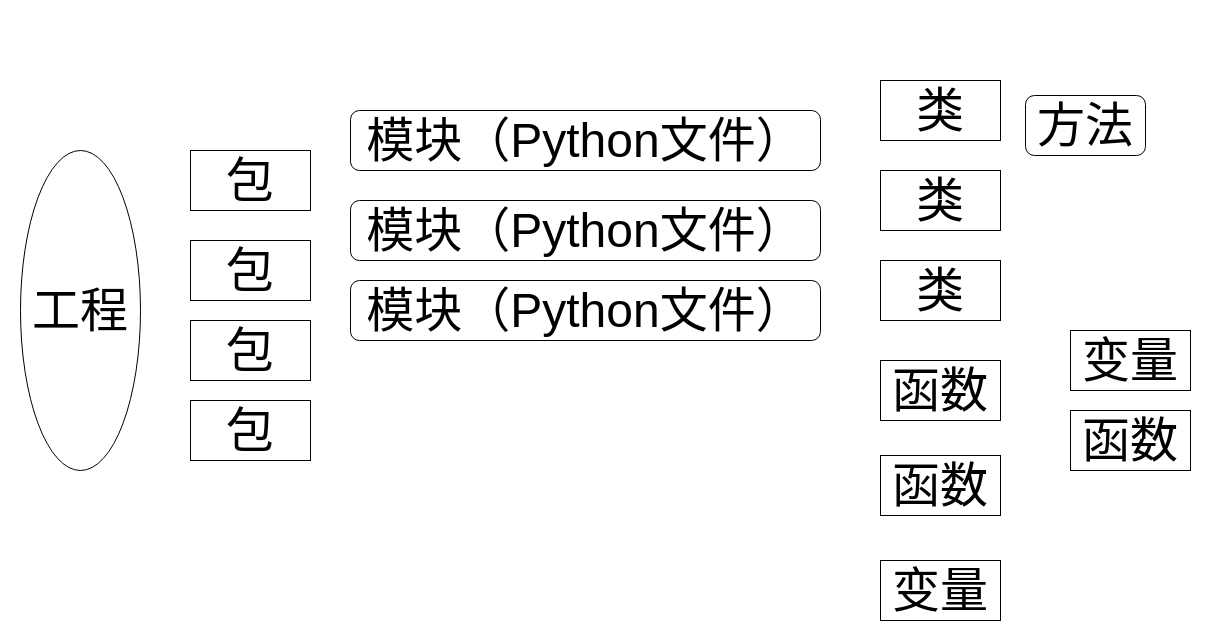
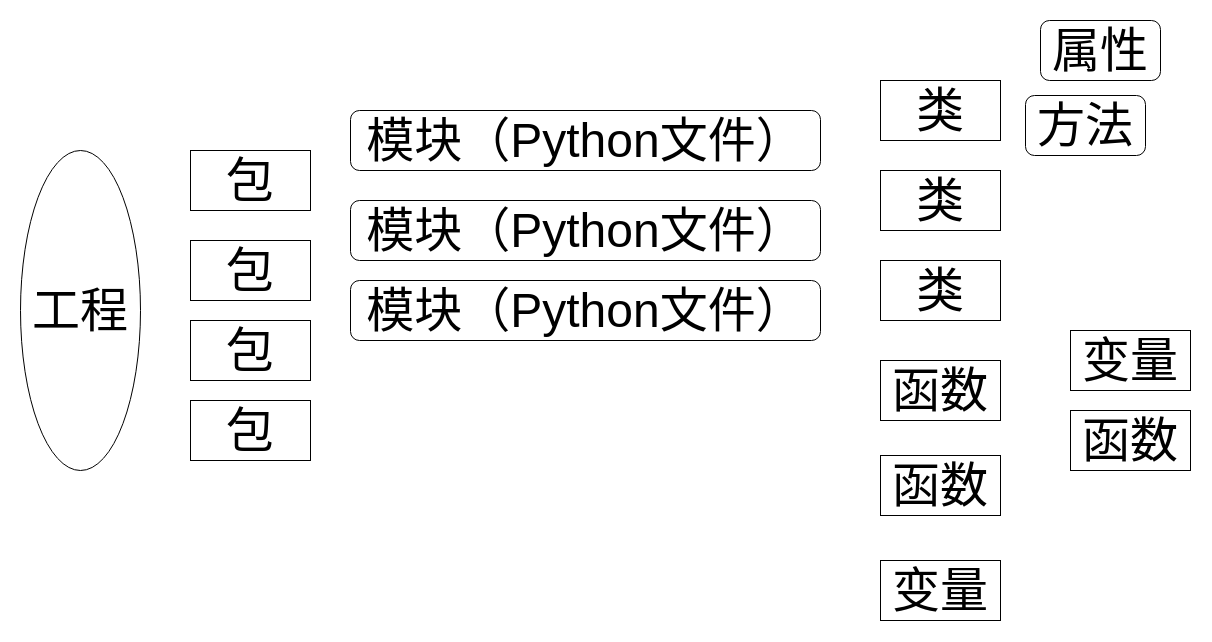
  <mxCell id="0" />
  <mxCell id="1" parent="0" />
  <mxCell id="2" value="&lt;font style=&quot;font-size: 48px;&quot;&gt;工程&lt;/font&gt;" style="ellipse;whiteSpace=wrap;html=1;" vertex="1" parent="1"><mxGeometry x="20" y="150" width="120" height="320" as="geometry" /></mxCell>
  <mxCell id="3" value="包" style="rounded=0;whiteSpace=wrap;html=1;fontSize=48;" vertex="1" parent="1"><mxGeometry x="190" y="150" width="120" height="60" as="geometry" /></mxCell>
  <mxCell id="4" value="包" style="rounded=0;whiteSpace=wrap;html=1;fontSize=48;" vertex="1" parent="1"><mxGeometry x="190" y="240" width="120" height="60" as="geometry" /></mxCell>
  <mxCell id="5" value="包" style="rounded=0;whiteSpace=wrap;html=1;fontSize=48;" vertex="1" parent="1"><mxGeometry x="190" y="320" width="120" height="60" as="geometry" /></mxCell>
  <mxCell id="6" value="包" style="rounded=0;whiteSpace=wrap;html=1;fontSize=48;" vertex="1" parent="1"><mxGeometry x="190" y="400" width="120" height="60" as="geometry" /></mxCell>
  <mxCell id="7" value="模块（Python文件）" style="rounded=1;whiteSpace=wrap;html=1;fontSize=48;" vertex="1" parent="1"><mxGeometry x="350" y="110" width="470" height="60" as="geometry" /></mxCell>
  <mxCell id="8" value="模块（Python文件）" style="rounded=1;whiteSpace=wrap;html=1;fontSize=48;" vertex="1" parent="1"><mxGeometry x="350" y="200" width="470" height="60" as="geometry" /></mxCell>
  <mxCell id="9" value="模块（Python文件）" style="rounded=1;whiteSpace=wrap;html=1;fontSize=48;" vertex="1" parent="1"><mxGeometry x="350" y="280" width="470" height="60" as="geometry" /></mxCell>
  <mxCell id="10" value="类" style="rounded=0;whiteSpace=wrap;html=1;fontSize=48;" vertex="1" parent="1"><mxGeometry x="880" y="80" width="120" height="60" as="geometry" /></mxCell>
  <mxCell id="11" value="类" style="rounded=0;whiteSpace=wrap;html=1;fontSize=48;" vertex="1" parent="1"><mxGeometry x="880" y="170" width="120" height="60" as="geometry" /></mxCell>
  <mxCell id="12" value="类" style="rounded=0;whiteSpace=wrap;html=1;fontSize=48;" vertex="1" parent="1"><mxGeometry x="880" y="260" width="120" height="60" as="geometry" /></mxCell>
  <mxCell id="13" value="函数" style="rounded=0;whiteSpace=wrap;html=1;fontSize=48;" vertex="1" parent="1"><mxGeometry x="880" y="360" width="120" height="60" as="geometry" /></mxCell>
  <mxCell id="14" value="函数" style="rounded=0;whiteSpace=wrap;html=1;fontSize=48;" vertex="1" parent="1"><mxGeometry x="880" y="455" width="120" height="60" as="geometry" /></mxCell>
+ <mxCell id="15" value="属性" style="rounded=1;whiteSpace=wrap;html=1;fontSize=48;" vertex="1" parent="1"><mxGeometry x="1040" y="20" width="120" height="60" as="geometry" /></mxCell>
  <mxCell id="16" value="方法" style="rounded=1;whiteSpace=wrap;html=1;fontSize=48;" vertex="1" parent="1"><mxGeometry x="1025" y="95" width="120" height="60" as="geometry" /></mxCell>
  <mxCell id="17" value="变量" style="rounded=0;whiteSpace=wrap;html=1;fontSize=48;" vertex="1" parent="1"><mxGeometry x="880" y="560" width="120" height="60" as="geometry" /></mxCell>
  <mxCell id="18" value="变量" style="rounded=0;whiteSpace=wrap;html=1;fontSize=48;" vertex="1" parent="1"><mxGeometry x="1070" y="330" width="120" height="60" as="geometry" /></mxCell>
  <mxCell id="19" value="函数" style="rounded=0;whiteSpace=wrap;html=1;fontSize=48;" vertex="1" parent="1"><mxGeometry x="1070" y="410" width="120" height="60" as="geometry" /></mxCell>
